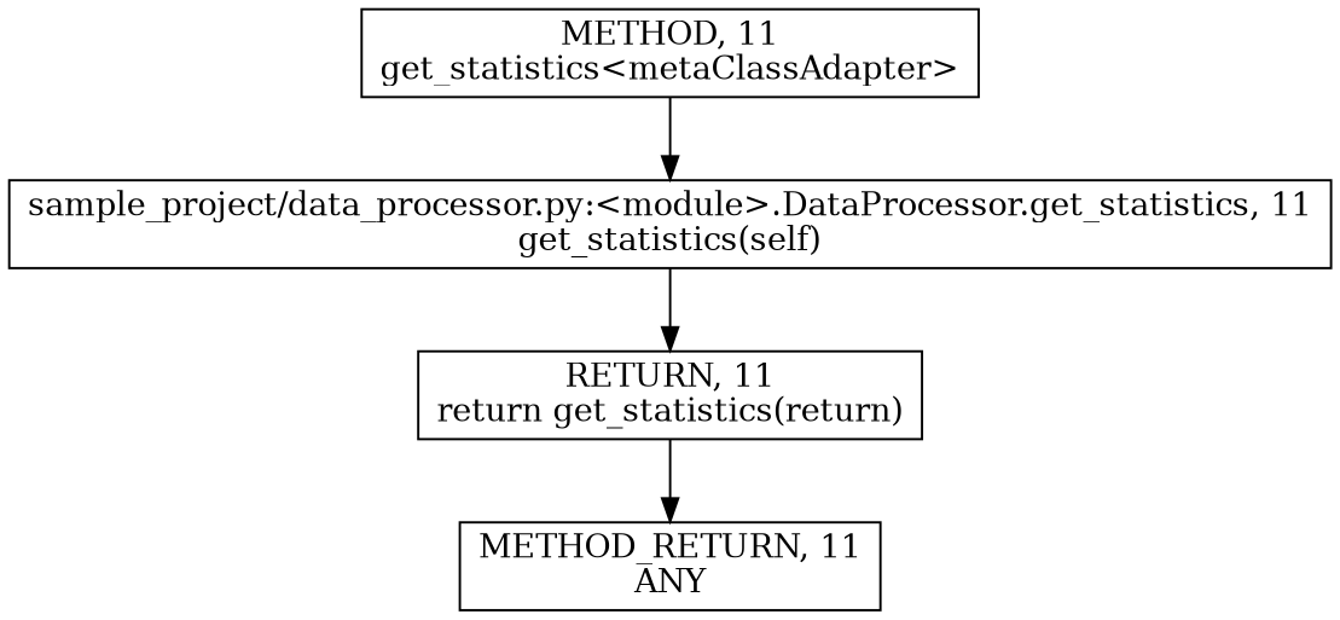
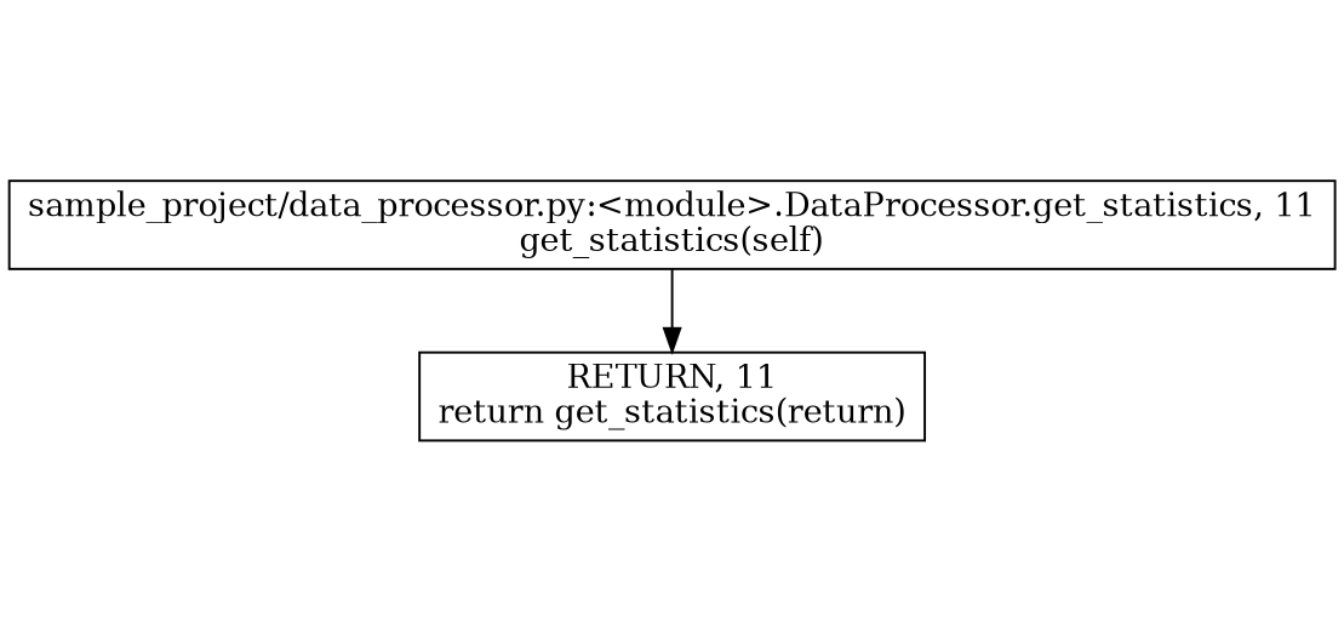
  digraph {
    node [shape=rect]
    n1 [label=<RETURN, 11<BR/>return get_statistics(return)>]
-   n2 [label=<METHOD_RETURN, 11<BR/>ANY>]
    n3 [label=<sample_project/data_processor.py:&lt;module&gt;.DataProcessor.get_statistics, 11<BR/>get_statistics(self)>]
-   n4 [label=<METHOD, 11<BR/>get_statistics&lt;metaClassAdapter&gt;>]
-   n1 -> n2
    n3 -> n1
-   n4 -> n3
  }
